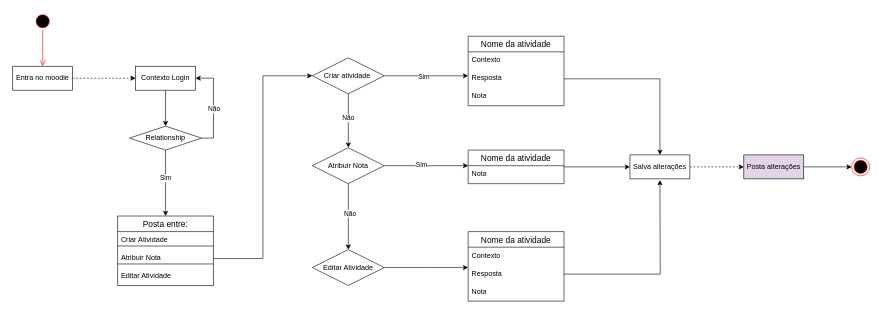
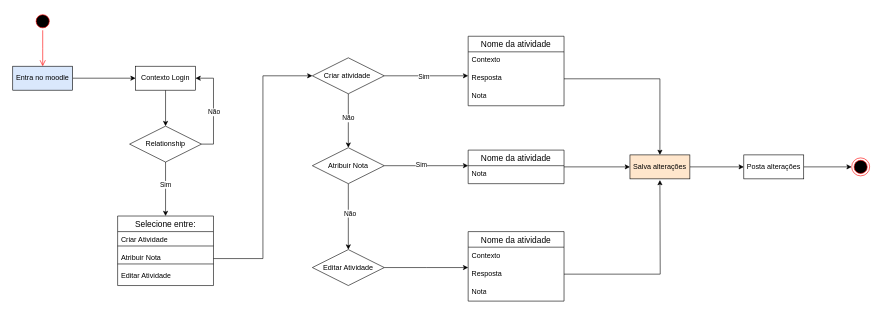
  <mxCell id="0" />
  <mxCell id="1" parent="0" />
  <mxCell id="2" value="" style="ellipse;html=1;shape=startState;fillColor=#000000;strokeColor=#ff0000;" vertex="1" parent="1"><mxGeometry x="55" y="20" width="30" height="30" as="geometry" /></mxCell>
  <mxCell id="3" value="" style="edgeStyle=orthogonalEdgeStyle;html=1;verticalAlign=bottom;endArrow=open;endSize=8;strokeColor=#ff0000;rounded=0;" edge="1" source="2" parent="1"><mxGeometry relative="1" as="geometry"><mxPoint x="70" y="110" as="targetPoint" /></mxGeometry></mxCell>
- <mxCell id="4" style="edgeStyle=orthogonalEdgeStyle;rounded=0;orthogonalLoop=1;jettySize=auto;html=1;exitX=1;exitY=0.5;exitDx=0;exitDy=0;entryX=0;entryY=0.5;entryDx=0;entryDy=0;dashed=1;" edge="1" parent="1" source="5" target="7"><mxGeometry relative="1" as="geometry" /></mxCell>
- <mxCell id="5" value="Entra no moodle" style="whiteSpace=wrap;html=1;align=center;" vertex="1" parent="1"><mxGeometry x="20" y="110" width="100" height="40" as="geometry" /></mxCell>
+ <mxCell id="4" style="edgeStyle=orthogonalEdgeStyle;rounded=0;orthogonalLoop=1;jettySize=auto;html=1;exitX=1;exitY=0.5;exitDx=0;exitDy=0;entryX=0;entryY=0.5;entryDx=0;entryDy=0;" edge="1" parent="1" source="5" target="7"><mxGeometry relative="1" as="geometry" /></mxCell>
+ <mxCell id="5" value="Entra no moodle" style="whiteSpace=wrap;html=1;align=center;fillColor=#dae8fc;" vertex="1" parent="1"><mxGeometry x="20" y="110" width="100" height="40" as="geometry" /></mxCell>
  <mxCell id="6" style="edgeStyle=orthogonalEdgeStyle;rounded=0;orthogonalLoop=1;jettySize=auto;html=1;exitX=0.5;exitY=1;exitDx=0;exitDy=0;entryX=0.5;entryY=0;entryDx=0;entryDy=0;" edge="1" parent="1" source="7" target="12"><mxGeometry relative="1" as="geometry" /></mxCell>
  <mxCell id="7" value="Contexto Login" style="whiteSpace=wrap;html=1;align=center;" vertex="1" parent="1"><mxGeometry x="225" y="110" width="100" height="40" as="geometry" /></mxCell>
  <mxCell id="8" style="edgeStyle=orthogonalEdgeStyle;rounded=0;orthogonalLoop=1;jettySize=auto;html=1;exitX=1;exitY=0.5;exitDx=0;exitDy=0;entryX=1;entryY=0.5;entryDx=0;entryDy=0;" edge="1" parent="1" source="12" target="7"><mxGeometry relative="1" as="geometry" /></mxCell>
  <mxCell id="9" value="Não" style="edgeLabel;html=1;align=center;verticalAlign=middle;resizable=0;points=[];" vertex="1" connectable="0" parent="8"><mxGeometry x="-0.076" relative="1" as="geometry"><mxPoint as="offset" /></mxGeometry></mxCell>
  <mxCell id="10" style="edgeStyle=orthogonalEdgeStyle;rounded=0;orthogonalLoop=1;jettySize=auto;html=1;exitX=0.5;exitY=1;exitDx=0;exitDy=0;" edge="1" parent="1" source="12"><mxGeometry relative="1" as="geometry"><mxPoint x="275" y="360" as="targetPoint" /></mxGeometry></mxCell>
  <mxCell id="11" value="Sim" style="edgeLabel;html=1;align=center;verticalAlign=middle;resizable=0;points=[];" vertex="1" connectable="0" parent="10"><mxGeometry x="-0.172" y="-1" relative="1" as="geometry"><mxPoint as="offset" /></mxGeometry></mxCell>
- <mxCell id="12" value="Relationship" style="shape=rhombus;perimeter=rhombusPerimeter;whiteSpace=wrap;html=1;align=center;" vertex="1" parent="1"><mxGeometry x="215" y="210" width="120" height="40" as="geometry" /></mxCell>
- <mxCell id="13" value="Posta entre:" style="swimlane;fontStyle=0;childLayout=stackLayout;horizontal=1;startSize=26;horizontalStack=0;resizeParent=1;resizeParentMax=0;resizeLast=0;collapsible=1;marginBottom=0;align=center;fontSize=14;" vertex="1" parent="1"><mxGeometry x="195" y="360" width="160" height="116" as="geometry" /></mxCell>
+ <mxCell id="12" value="Relationship" style="shape=rhombus;perimeter=rhombusPerimeter;whiteSpace=wrap;html=1;align=center;" vertex="1" parent="1"><mxGeometry x="215" y="210" width="120" height="60" as="geometry" /></mxCell>
+ <mxCell id="13" value="Selecione entre:" style="swimlane;fontStyle=0;childLayout=stackLayout;horizontal=1;startSize=26;horizontalStack=0;resizeParent=1;resizeParentMax=0;resizeLast=0;collapsible=1;marginBottom=0;align=center;fontSize=14;" vertex="1" parent="1"><mxGeometry x="195" y="360" width="160" height="116" as="geometry" /></mxCell>
  <mxCell id="14" value="Criar Atividade" style="text;strokeColor=none;fillColor=none;spacingLeft=4;spacingRight=4;overflow=hidden;rotatable=0;points=[[0,0.5],[1,0.5]];portConstraint=eastwest;fontSize=12;whiteSpace=wrap;html=1;" vertex="1" parent="13"><mxGeometry y="26" width="160" height="30" as="geometry" /></mxCell>
  <mxCell id="15" value="" style="endArrow=none;html=1;rounded=0;" edge="1" parent="13"><mxGeometry relative="1" as="geometry"><mxPoint y="50" as="sourcePoint" /><mxPoint x="160" y="50" as="targetPoint" /></mxGeometry></mxCell>
  <mxCell id="16" value="Atribuir Nota" style="text;strokeColor=none;fillColor=none;spacingLeft=4;spacingRight=4;overflow=hidden;rotatable=0;points=[[0,0.5],[1,0.5]];portConstraint=eastwest;fontSize=12;whiteSpace=wrap;html=1;" vertex="1" parent="13"><mxGeometry y="56" width="160" height="30" as="geometry" /></mxCell>
  <mxCell id="17" value="" style="endArrow=none;html=1;rounded=0;" edge="1" parent="13"><mxGeometry relative="1" as="geometry"><mxPoint y="80" as="sourcePoint" /><mxPoint x="160" y="80" as="targetPoint" /></mxGeometry></mxCell>
  <mxCell id="18" value="Editar Atividade" style="text;strokeColor=none;fillColor=none;spacingLeft=4;spacingRight=4;overflow=hidden;rotatable=0;points=[[0,0.5],[1,0.5]];portConstraint=eastwest;fontSize=12;whiteSpace=wrap;html=1;" vertex="1" parent="13"><mxGeometry y="86" width="160" height="30" as="geometry" /></mxCell>
  <mxCell id="19" style="edgeStyle=orthogonalEdgeStyle;rounded=0;orthogonalLoop=1;jettySize=auto;html=1;exitX=1;exitY=0.5;exitDx=0;exitDy=0;entryX=0;entryY=0.5;entryDx=0;entryDy=0;" edge="1" parent="1" source="23"><mxGeometry relative="1" as="geometry"><mxPoint x="780" y="126" as="targetPoint" /></mxGeometry></mxCell>
  <mxCell id="20" value="Sim" style="edgeLabel;html=1;align=center;verticalAlign=middle;resizable=0;points=[];" vertex="1" connectable="0" parent="19"><mxGeometry x="-0.081" y="-1" relative="1" as="geometry"><mxPoint as="offset" /></mxGeometry></mxCell>
  <mxCell id="21" style="edgeStyle=orthogonalEdgeStyle;rounded=0;orthogonalLoop=1;jettySize=auto;html=1;exitX=0.5;exitY=1;exitDx=0;exitDy=0;entryX=0.5;entryY=0;entryDx=0;entryDy=0;" edge="1" parent="1" source="23" target="28"><mxGeometry relative="1" as="geometry" /></mxCell>
  <mxCell id="22" value="Não" style="edgeLabel;html=1;align=center;verticalAlign=middle;resizable=0;points=[];" vertex="1" connectable="0" parent="21"><mxGeometry x="-0.122" y="-1" relative="1" as="geometry"><mxPoint as="offset" /></mxGeometry></mxCell>
  <mxCell id="23" value="Criar atividade&amp;nbsp;" style="shape=rhombus;perimeter=rhombusPerimeter;whiteSpace=wrap;html=1;align=center;" vertex="1" parent="1"><mxGeometry x="520" y="96" width="120" height="60" as="geometry" /></mxCell>
  <mxCell id="24" style="edgeStyle=orthogonalEdgeStyle;rounded=0;orthogonalLoop=1;jettySize=auto;html=1;exitX=1;exitY=0.5;exitDx=0;exitDy=0;entryX=0;entryY=0.5;entryDx=0;entryDy=0;" edge="1" parent="1" source="28"><mxGeometry relative="1" as="geometry"><mxPoint x="780" y="276" as="targetPoint" /></mxGeometry></mxCell>
  <mxCell id="25" value="Sim" style="edgeLabel;html=1;align=center;verticalAlign=middle;resizable=0;points=[];" vertex="1" connectable="0" parent="24"><mxGeometry x="-0.129" y="2" relative="1" as="geometry"><mxPoint as="offset" /></mxGeometry></mxCell>
  <mxCell id="26" style="edgeStyle=orthogonalEdgeStyle;rounded=0;orthogonalLoop=1;jettySize=auto;html=1;exitX=0.5;exitY=1;exitDx=0;exitDy=0;entryX=0.5;entryY=0;entryDx=0;entryDy=0;" edge="1" parent="1" source="28" target="30"><mxGeometry relative="1" as="geometry" /></mxCell>
  <mxCell id="27" value="Não" style="edgeLabel;html=1;align=center;verticalAlign=middle;resizable=0;points=[];" vertex="1" connectable="0" parent="26"><mxGeometry x="-0.115" y="2" relative="1" as="geometry"><mxPoint as="offset" /></mxGeometry></mxCell>
  <mxCell id="28" value="Atribuir Nota" style="shape=rhombus;perimeter=rhombusPerimeter;whiteSpace=wrap;html=1;align=center;" vertex="1" parent="1"><mxGeometry x="520" y="246" width="120" height="60" as="geometry" /></mxCell>
  <mxCell id="29" style="edgeStyle=orthogonalEdgeStyle;rounded=0;orthogonalLoop=1;jettySize=auto;html=1;exitX=1;exitY=0.5;exitDx=0;exitDy=0;entryX=0;entryY=0.5;entryDx=0;entryDy=0;" edge="1" parent="1" source="30"><mxGeometry relative="1" as="geometry"><mxPoint x="780" y="446" as="targetPoint" /></mxGeometry></mxCell>
  <mxCell id="30" value="Editar Atividade" style="shape=rhombus;perimeter=rhombusPerimeter;whiteSpace=wrap;html=1;align=center;" vertex="1" parent="1"><mxGeometry x="520" y="416" width="120" height="60" as="geometry" /></mxCell>
  <mxCell id="31" style="edgeStyle=orthogonalEdgeStyle;rounded=0;orthogonalLoop=1;jettySize=auto;html=1;exitX=1;exitY=0.5;exitDx=0;exitDy=0;entryX=0;entryY=0.5;entryDx=0;entryDy=0;" edge="1" parent="1" source="16" target="23"><mxGeometry relative="1" as="geometry" /></mxCell>
  <mxCell id="32" value="Nome da atividade" style="swimlane;fontStyle=0;childLayout=stackLayout;horizontal=1;startSize=26;horizontalStack=0;resizeParent=1;resizeParentMax=0;resizeLast=0;collapsible=1;marginBottom=0;align=center;fontSize=14;" vertex="1" parent="1"><mxGeometry x="780" y="60" width="160" height="116" as="geometry" /></mxCell>
  <mxCell id="33" value="Contexto" style="text;strokeColor=none;fillColor=none;spacingLeft=4;spacingRight=4;overflow=hidden;rotatable=0;points=[[0,0.5],[1,0.5]];portConstraint=eastwest;fontSize=12;whiteSpace=wrap;html=1;" vertex="1" parent="32"><mxGeometry y="26" width="160" height="30" as="geometry" /></mxCell>
  <mxCell id="34" value="Resposta" style="text;strokeColor=none;fillColor=none;spacingLeft=4;spacingRight=4;overflow=hidden;rotatable=0;points=[[0,0.5],[1,0.5]];portConstraint=eastwest;fontSize=12;whiteSpace=wrap;html=1;" vertex="1" parent="32"><mxGeometry y="56" width="160" height="30" as="geometry" /></mxCell>
  <mxCell id="35" value="Nota" style="text;strokeColor=none;fillColor=none;spacingLeft=4;spacingRight=4;overflow=hidden;rotatable=0;points=[[0,0.5],[1,0.5]];portConstraint=eastwest;fontSize=12;whiteSpace=wrap;html=1;" vertex="1" parent="32"><mxGeometry y="86" width="160" height="30" as="geometry" /></mxCell>
  <mxCell id="36" style="edgeStyle=orthogonalEdgeStyle;rounded=0;orthogonalLoop=1;jettySize=auto;html=1;exitX=1;exitY=0.5;exitDx=0;exitDy=0;entryX=0;entryY=0.5;entryDx=0;entryDy=0;" edge="1" parent="1" source="37" target="45"><mxGeometry relative="1" as="geometry" /></mxCell>
  <mxCell id="37" value="Nome da atividade" style="swimlane;fontStyle=0;childLayout=stackLayout;horizontal=1;startSize=26;horizontalStack=0;resizeParent=1;resizeParentMax=0;resizeLast=0;collapsible=1;marginBottom=0;align=center;fontSize=14;" vertex="1" parent="1"><mxGeometry x="780" y="250" width="160" height="56" as="geometry" /></mxCell>
  <mxCell id="38" value="Nota" style="text;strokeColor=none;fillColor=none;spacingLeft=4;spacingRight=4;overflow=hidden;rotatable=0;points=[[0,0.5],[1,0.5]];portConstraint=eastwest;fontSize=12;whiteSpace=wrap;html=1;" vertex="1" parent="37"><mxGeometry y="26" width="160" height="30" as="geometry" /></mxCell>
  <mxCell id="39" value="Nome da atividade" style="swimlane;fontStyle=0;childLayout=stackLayout;horizontal=1;startSize=26;horizontalStack=0;resizeParent=1;resizeParentMax=0;resizeLast=0;collapsible=1;marginBottom=0;align=center;fontSize=14;" vertex="1" parent="1"><mxGeometry x="780" y="386" width="160" height="116" as="geometry" /></mxCell>
  <mxCell id="40" value="Contexto" style="text;strokeColor=none;fillColor=none;spacingLeft=4;spacingRight=4;overflow=hidden;rotatable=0;points=[[0,0.5],[1,0.5]];portConstraint=eastwest;fontSize=12;whiteSpace=wrap;html=1;" vertex="1" parent="39"><mxGeometry y="26" width="160" height="30" as="geometry" /></mxCell>
  <mxCell id="41" style="edgeStyle=orthogonalEdgeStyle;rounded=0;orthogonalLoop=1;jettySize=auto;html=1;exitX=1;exitY=0.5;exitDx=0;exitDy=0;" edge="1" parent="39" source="42"><mxGeometry relative="1" as="geometry"><mxPoint x="320" y="-86" as="targetPoint" /></mxGeometry></mxCell>
  <mxCell id="42" value="Resposta" style="text;strokeColor=none;fillColor=none;spacingLeft=4;spacingRight=4;overflow=hidden;rotatable=0;points=[[0,0.5],[1,0.5]];portConstraint=eastwest;fontSize=12;whiteSpace=wrap;html=1;" vertex="1" parent="39"><mxGeometry y="56" width="160" height="30" as="geometry" /></mxCell>
  <mxCell id="43" value="Nota" style="text;strokeColor=none;fillColor=none;spacingLeft=4;spacingRight=4;overflow=hidden;rotatable=0;points=[[0,0.5],[1,0.5]];portConstraint=eastwest;fontSize=12;whiteSpace=wrap;html=1;" vertex="1" parent="39"><mxGeometry y="86" width="160" height="30" as="geometry" /></mxCell>
- <mxCell id="44" style="edgeStyle=orthogonalEdgeStyle;rounded=0;orthogonalLoop=1;jettySize=auto;html=1;exitX=1;exitY=0.5;exitDx=0;exitDy=0;dashed=1;" edge="1" parent="1" source="45" target="48"><mxGeometry relative="1" as="geometry" /></mxCell>
- <mxCell id="45" value="Salva alterações" style="whiteSpace=wrap;html=1;align=center;" vertex="1" parent="1"><mxGeometry x="1050" y="258" width="100" height="40" as="geometry" /></mxCell>
+ <mxCell id="44" style="edgeStyle=orthogonalEdgeStyle;rounded=0;orthogonalLoop=1;jettySize=auto;html=1;exitX=1;exitY=0.5;exitDx=0;exitDy=0;" edge="1" parent="1" source="45" target="48"><mxGeometry relative="1" as="geometry" /></mxCell>
+ <mxCell id="45" value="Salva alterações" style="whiteSpace=wrap;html=1;align=center;fillColor=#ffe6cc;" vertex="1" parent="1"><mxGeometry x="1050" y="258" width="100" height="40" as="geometry" /></mxCell>
  <mxCell id="46" style="edgeStyle=orthogonalEdgeStyle;rounded=0;orthogonalLoop=1;jettySize=auto;html=1;exitX=1;exitY=0.5;exitDx=0;exitDy=0;entryX=0.5;entryY=0;entryDx=0;entryDy=0;" edge="1" parent="1" source="34" target="45"><mxGeometry relative="1" as="geometry" /></mxCell>
  <mxCell id="47" style="edgeStyle=orthogonalEdgeStyle;rounded=0;orthogonalLoop=1;jettySize=auto;html=1;exitX=1;exitY=0.5;exitDx=0;exitDy=0;" edge="1" parent="1" source="48" target="49"><mxGeometry relative="1" as="geometry" /></mxCell>
- <mxCell id="48" value="Posta alterações" style="whiteSpace=wrap;html=1;align=center;fillColor=#e1d5e7;" vertex="1" parent="1"><mxGeometry x="1240" y="258" width="100" height="40" as="geometry" /></mxCell>
+ <mxCell id="48" value="Posta alterações" style="whiteSpace=wrap;html=1;align=center;" vertex="1" parent="1"><mxGeometry x="1240" y="258" width="100" height="40" as="geometry" /></mxCell>
  <mxCell id="49" value="" style="ellipse;html=1;shape=endState;fillColor=#000000;strokeColor=#ff0000;" vertex="1" parent="1"><mxGeometry x="1420" y="263" width="30" height="30" as="geometry" /></mxCell>
